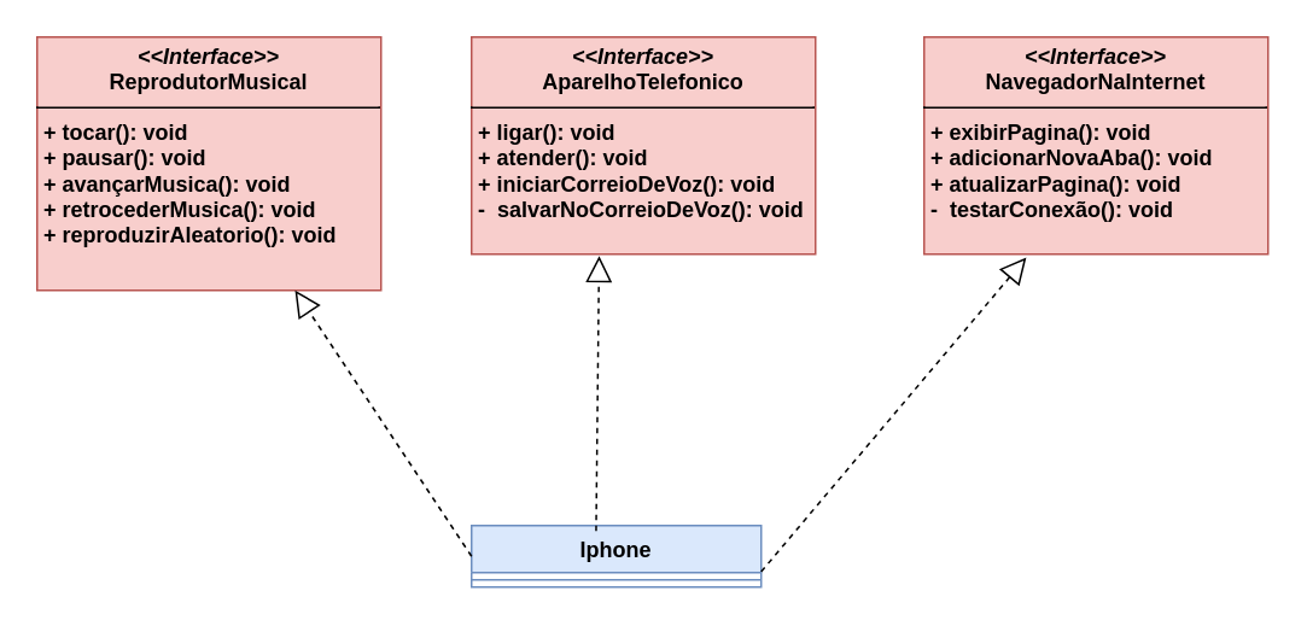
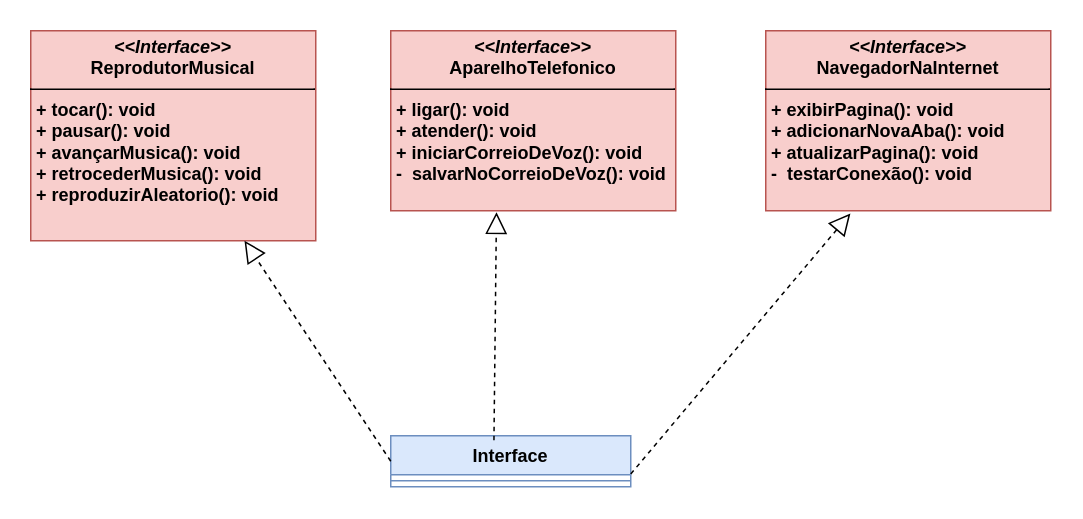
  <mxCell id="0" />
  <mxCell id="1" parent="0" />
  <mxCell id="2" value="&lt;p style=&quot;margin:0px;margin-top:4px;text-align:center;&quot;&gt;&lt;i&gt;&amp;lt;&amp;lt;Interface&amp;gt;&amp;gt;&lt;/i&gt;&lt;br&gt;&lt;b&gt;ReprodutorMusical&lt;/b&gt;&lt;/p&gt;&lt;hr size=&quot;1&quot; style=&quot;border-style:solid;&quot;&gt;&lt;p style=&quot;margin:0px;margin-left:4px;&quot;&gt;&lt;/p&gt;&lt;p style=&quot;margin:0px;margin-left:4px;&quot;&gt;+ tocar(): void&lt;br&gt;+ pausar(): void&lt;/p&gt;&lt;p style=&quot;margin:0px;margin-left:4px;&quot;&gt;+ avançarMusica(): void&lt;/p&gt;&lt;p style=&quot;margin:0px;margin-left:4px;&quot;&gt;+ retrocederMusica(): void&lt;br&gt;&lt;/p&gt;&lt;p style=&quot;margin:0px;margin-left:4px;&quot;&gt;+ reproduzirAleatorio(): void&lt;/p&gt;" style="verticalAlign=top;align=left;overflow=fill;html=1;whiteSpace=wrap;strokeColor=#b85450;fontFamily=Helvetica;fontSize=12;fontStyle=1;fillColor=#f8cecc;" vertex="1" parent="1"><mxGeometry x="20" y="20" width="190" height="140" as="geometry" /></mxCell>
  <mxCell id="3" value="&lt;p style=&quot;margin:0px;margin-top:4px;text-align:center;&quot;&gt;&lt;i&gt;&amp;lt;&amp;lt;Interface&amp;gt;&amp;gt;&lt;/i&gt;&lt;br&gt;&lt;b&gt;AparelhoTelefonico&lt;/b&gt;&lt;/p&gt;&lt;hr size=&quot;1&quot; style=&quot;border-style:solid;&quot;&gt;&lt;p style=&quot;margin:0px;margin-left:4px;&quot;&gt;&lt;/p&gt;&lt;p style=&quot;margin:0px;margin-left:4px;&quot;&gt;+ ligar(): void&lt;br&gt;+ atender(): void&lt;/p&gt;&lt;p style=&quot;margin:0px;margin-left:4px;&quot;&gt;+ iniciarCorreioDeVoz(): void&lt;/p&gt;&lt;p style=&quot;margin:0px;margin-left:4px;&quot;&gt;-&amp;nbsp; salvarNoCorreioDeVoz(): void&lt;br&gt;&lt;/p&gt;&lt;p style=&quot;margin:0px;margin-left:4px;&quot;&gt;&lt;br&gt;&lt;/p&gt;" style="verticalAlign=top;align=left;overflow=fill;html=1;whiteSpace=wrap;strokeColor=#b85450;fontFamily=Helvetica;fontSize=12;fontStyle=1;fillColor=#f8cecc;" vertex="1" parent="1"><mxGeometry x="260" y="20" width="190" height="120" as="geometry" /></mxCell>
  <mxCell id="4" value="&lt;p style=&quot;margin:0px;margin-top:4px;text-align:center;&quot;&gt;&lt;i&gt;&amp;lt;&amp;lt;Interface&amp;gt;&amp;gt;&lt;/i&gt;&lt;br&gt;&lt;b&gt;NavegadorNaInternet&lt;/b&gt;&lt;/p&gt;&lt;hr size=&quot;1&quot; style=&quot;border-style:solid;&quot;&gt;&lt;p style=&quot;margin:0px;margin-left:4px;&quot;&gt;&lt;/p&gt;&lt;p style=&quot;margin:0px;margin-left:4px;&quot;&gt;+ exibirPagina(): void&lt;br&gt;+ adicionarNovaAba(): void&lt;/p&gt;&lt;p style=&quot;margin:0px;margin-left:4px;&quot;&gt;+ atualizarPagina(): void&lt;/p&gt;&lt;p style=&quot;margin:0px;margin-left:4px;&quot;&gt;-&amp;nbsp; testarConexão(): void&lt;br&gt;&lt;/p&gt;&lt;p style=&quot;margin:0px;margin-left:4px;&quot;&gt;&lt;br&gt;&lt;/p&gt;" style="verticalAlign=top;align=left;overflow=fill;html=1;whiteSpace=wrap;strokeColor=#b85450;fontFamily=Helvetica;fontSize=12;fontStyle=1;fillColor=#f8cecc;" vertex="1" parent="1"><mxGeometry x="510" y="20" width="190" height="120" as="geometry" /></mxCell>
- <mxCell id="5" value="Iphone" style="swimlane;fontStyle=1;align=center;verticalAlign=top;childLayout=stackLayout;horizontal=1;startSize=26;horizontalStack=0;resizeParent=1;resizeParentMax=0;resizeLast=0;collapsible=1;marginBottom=0;whiteSpace=wrap;html=1;strokeColor=#6c8ebf;fontFamily=Helvetica;fontSize=12;fillColor=#dae8fc;" vertex="1" parent="1"><mxGeometry x="260" y="290" width="160" height="34" as="geometry" /></mxCell>
+ <mxCell id="5" value="Interface" style="swimlane;fontStyle=1;align=center;verticalAlign=top;childLayout=stackLayout;horizontal=1;startSize=26;horizontalStack=0;resizeParent=1;resizeParentMax=0;resizeLast=0;collapsible=1;marginBottom=0;whiteSpace=wrap;html=1;strokeColor=#6c8ebf;fontFamily=Helvetica;fontSize=12;fillColor=#dae8fc;" vertex="1" parent="1"><mxGeometry x="260" y="290" width="160" height="34" as="geometry" /></mxCell>
  <mxCell id="6" value="" style="line;strokeWidth=1;fillColor=none;align=left;verticalAlign=middle;spacingTop=-1;spacingLeft=3;spacingRight=3;rotatable=0;labelPosition=right;points=[];portConstraint=eastwest;strokeColor=inherit;fontFamily=Helvetica;fontSize=12;fontColor=default;fontStyle=1;" vertex="1" parent="5"><mxGeometry y="26" width="160" height="8" as="geometry" /></mxCell>
  <mxCell id="7" value="" style="endArrow=block;dashed=1;endFill=0;endSize=12;html=1;rounded=0;fontFamily=Helvetica;fontSize=12;fontColor=default;fontStyle=1;entryX=0.297;entryY=1.015;entryDx=0;entryDy=0;entryPerimeter=0;exitX=1;exitY=0.75;exitDx=0;exitDy=0;" edge="1" parent="1" source="5" target="4"><mxGeometry width="160" relative="1" as="geometry"><mxPoint x="424" y="256.5" as="sourcePoint" /><mxPoint x="584" y="256.5" as="targetPoint" /></mxGeometry></mxCell>
  <mxCell id="8" value="" style="endArrow=block;dashed=1;endFill=0;endSize=12;html=1;rounded=0;fontFamily=Helvetica;fontSize=12;fontColor=default;fontStyle=1;entryX=0.371;entryY=1.008;entryDx=0;entryDy=0;entryPerimeter=0;exitX=0.43;exitY=0.088;exitDx=0;exitDy=0;exitPerimeter=0;" edge="1" parent="1" source="5" target="3"><mxGeometry width="160" relative="1" as="geometry"><mxPoint x="330" y="240" as="sourcePoint" /><mxPoint x="472" y="125.5" as="targetPoint" /></mxGeometry></mxCell>
  <mxCell id="9" value="" style="endArrow=block;dashed=1;endFill=0;endSize=12;html=1;rounded=0;fontFamily=Helvetica;fontSize=12;fontColor=default;fontStyle=1;entryX=0.75;entryY=1;entryDx=0;entryDy=0;exitX=0;exitY=0.5;exitDx=0;exitDy=0;" edge="1" parent="1" source="5" target="2"><mxGeometry width="160" relative="1" as="geometry"><mxPoint x="260" y="259" as="sourcePoint" /><mxPoint x="260" y="160" as="targetPoint" /></mxGeometry></mxCell>
